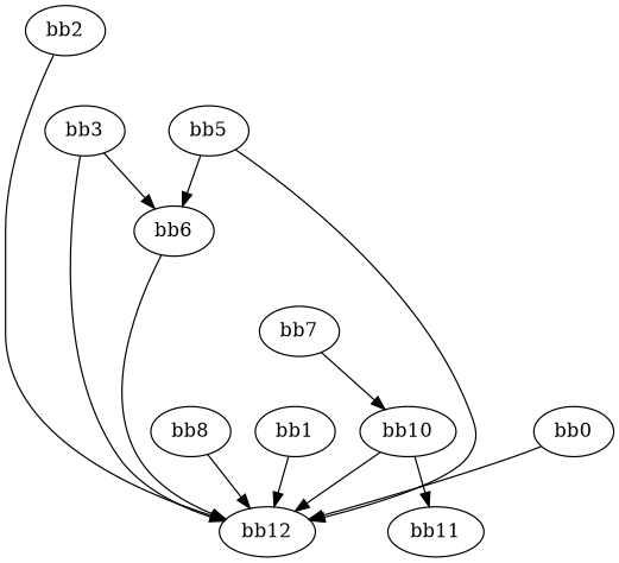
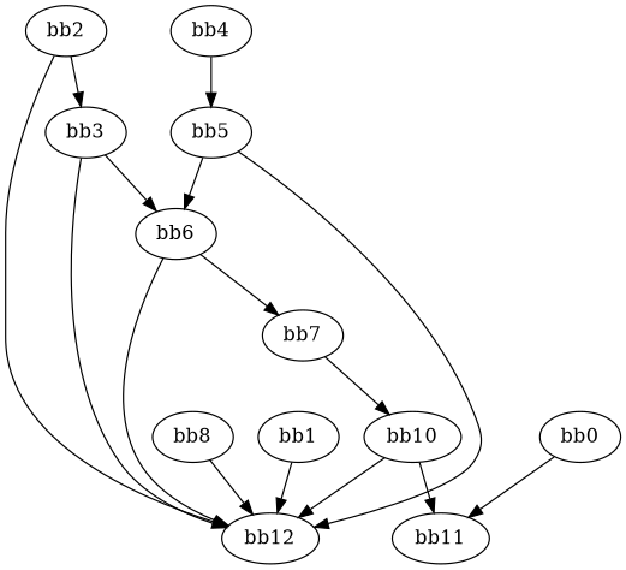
  digraph {
    n1 [label="bb0\l"]
    n2 [label="bb12\l"]
    n3 [label="bb1\l"]
    n4 [label="bb2\l"]
    n5 [label="bb3\l"]
    n6 [label="bb6\l"]
+   n7 [label="bb4\l"]
    n8 [label="bb5\l"]
    n9 [label="bb7\l"]
    n10 [label="bb10\l"]
    n11 [label="bb8\l"]
    n12 [label="bb11\l"]
-   n1 -> n2
+   n1 -> n12
    n3 -> n2
    n4 -> n2
+   n4 -> n5
    n5 -> n2
    n5 -> n6
    n6 -> n2
+   n6 -> n9
+   n7 -> n8
    n8 -> n2
    n8 -> n6
    n9 -> n10
    n10 -> n2
    n10 -> n12
    n11 -> n2
  }
